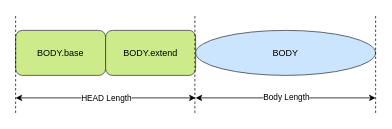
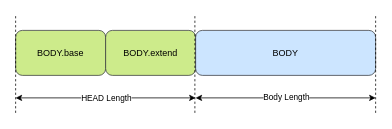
  <mxCell id="0" />
  <mxCell id="1" parent="0" />
  <mxCell id="2" value="BODY.base" style="rounded=1;whiteSpace=wrap;html=1;fillColor=#cdeb8b;strokeColor=#36393d;" vertex="1" parent="1"><mxGeometry x="20" y="40" width="120" height="60" as="geometry" /></mxCell>
  <mxCell id="3" value="BODY.extend" style="rounded=1;whiteSpace=wrap;html=1;fillColor=#cdeb8b;strokeColor=#36393d;" vertex="1" parent="1"><mxGeometry x="140" y="40" width="120" height="60" as="geometry" /></mxCell>
- <mxCell id="4" value="BODY" style="ellipse;whiteSpace=wrap;html=1;fillColor=#cce5ff;strokeColor=#36393d;" vertex="1" parent="1"><mxGeometry x="260" y="40" width="240" height="60" as="geometry" /></mxCell>
+ <mxCell id="4" value="BODY" style="rounded=1;whiteSpace=wrap;html=1;fillColor=#cce5ff;strokeColor=#36393d;" vertex="1" parent="1"><mxGeometry x="260" y="40" width="240" height="60" as="geometry" /></mxCell>
  <mxCell id="5" value="" style="endArrow=classic;startArrow=classic;html=1;" edge="1" parent="1"><mxGeometry width="50" height="50" relative="1" as="geometry"><mxPoint x="20" y="130" as="sourcePoint" /><mxPoint x="260" y="130" as="targetPoint" /></mxGeometry></mxCell>
  <mxCell id="6" value="HEAD Length" style="edgeLabel;html=1;align=center;verticalAlign=middle;resizable=0;points=[];" vertex="1" connectable="0" parent="5"><mxGeometry x="-0.2" y="1" relative="1" as="geometry"><mxPoint x="24" as="offset" /></mxGeometry></mxCell>
  <mxCell id="7" value="" style="endArrow=none;html=1;dashed=1;" edge="1" parent="1"><mxGeometry width="50" height="50" relative="1" as="geometry"><mxPoint x="20" y="150" as="sourcePoint" /><mxPoint x="20" y="20" as="targetPoint" /></mxGeometry></mxCell>
  <mxCell id="8" value="" style="endArrow=none;html=1;dashed=1;" edge="1" parent="1"><mxGeometry width="50" height="50" relative="1" as="geometry"><mxPoint x="259" y="150" as="sourcePoint" /><mxPoint x="259" y="20" as="targetPoint" /></mxGeometry></mxCell>
  <mxCell id="9" value="" style="endArrow=none;html=1;dashed=1;" edge="1" parent="1"><mxGeometry width="50" height="50" relative="1" as="geometry"><mxPoint x="500" y="150" as="sourcePoint" /><mxPoint x="500" y="20" as="targetPoint" /></mxGeometry></mxCell>
  <mxCell id="10" value="" style="endArrow=classic;startArrow=classic;html=1;" edge="1" parent="1"><mxGeometry width="50" height="50" relative="1" as="geometry"><mxPoint x="260" y="130" as="sourcePoint" /><mxPoint x="500" y="130" as="targetPoint" /></mxGeometry></mxCell>
  <mxCell id="11" value="Body Length" style="edgeLabel;html=1;align=center;verticalAlign=middle;resizable=0;points=[];" vertex="1" connectable="0" parent="10"><mxGeometry x="-0.117" y="2" relative="1" as="geometry"><mxPoint x="14" as="offset" /></mxGeometry></mxCell>
